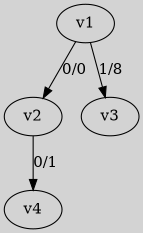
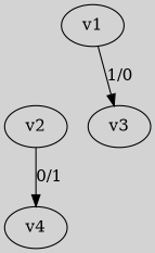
  digraph {
    bgcolor=lightgray
    splines=line
    node [style=filled]
    v1
    v2
    v3
    v4
-   v1 -> v2 [label="0/0"]
-   v1 -> v3 [label="1/8"]
+   v1 -> v3 [label="1/0"]
    v2 -> v4 [label="0/1"]
  }
